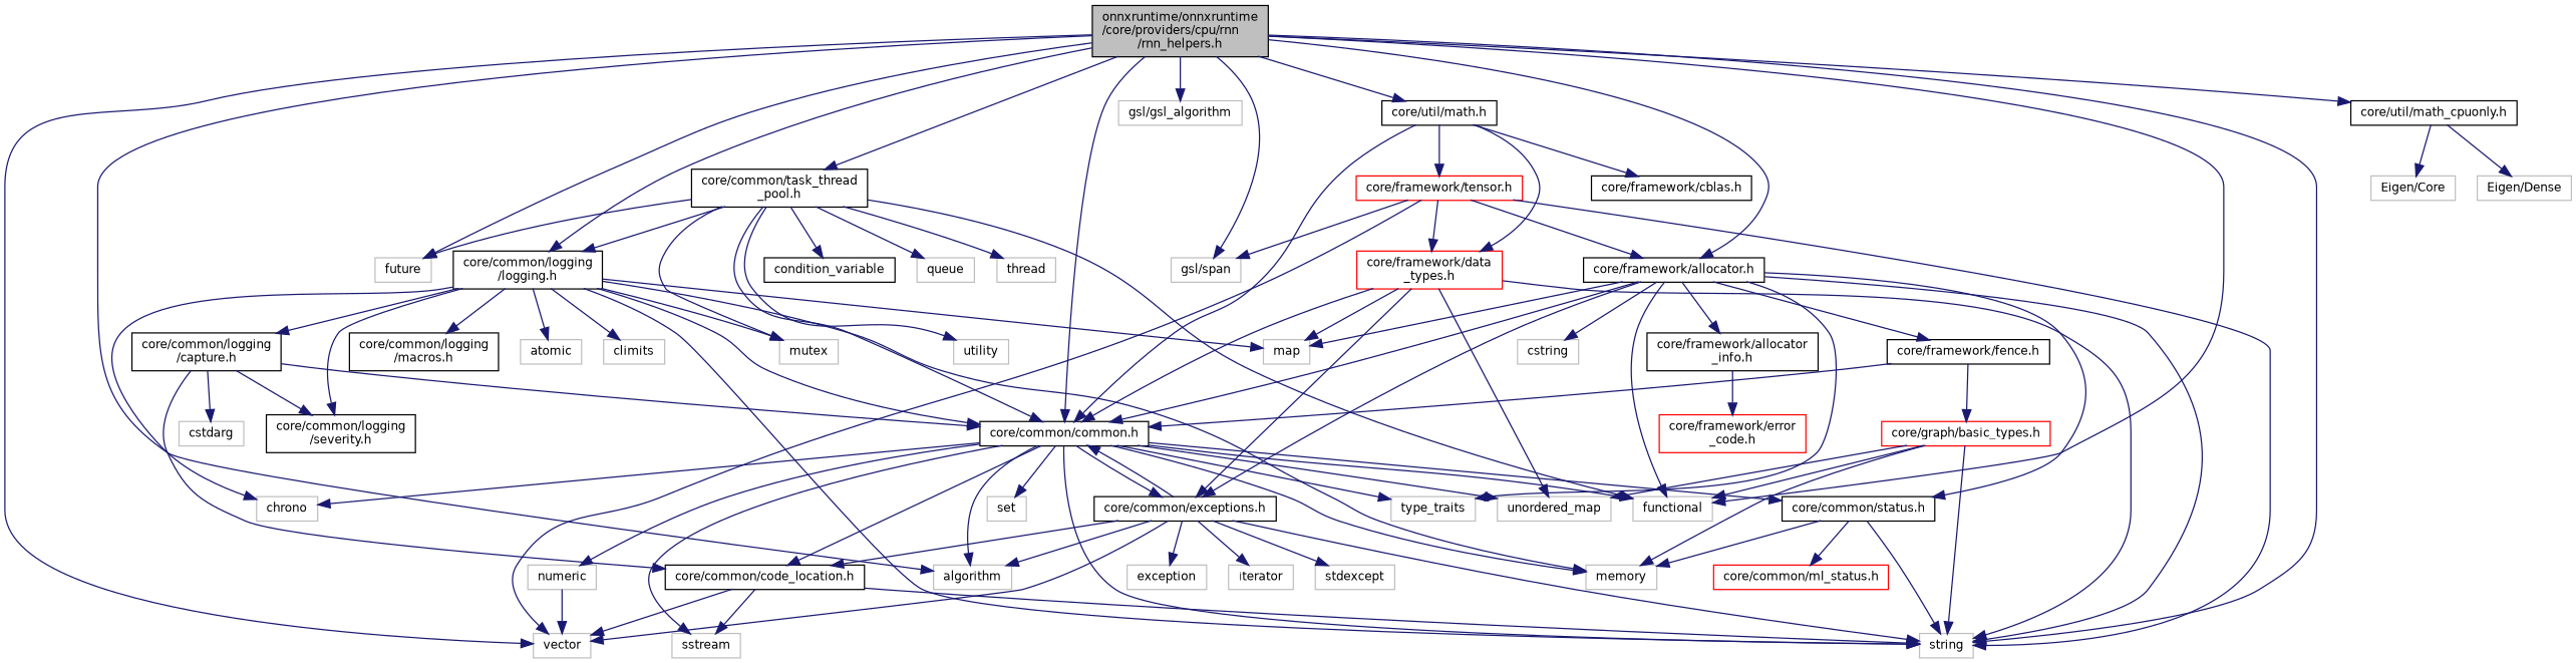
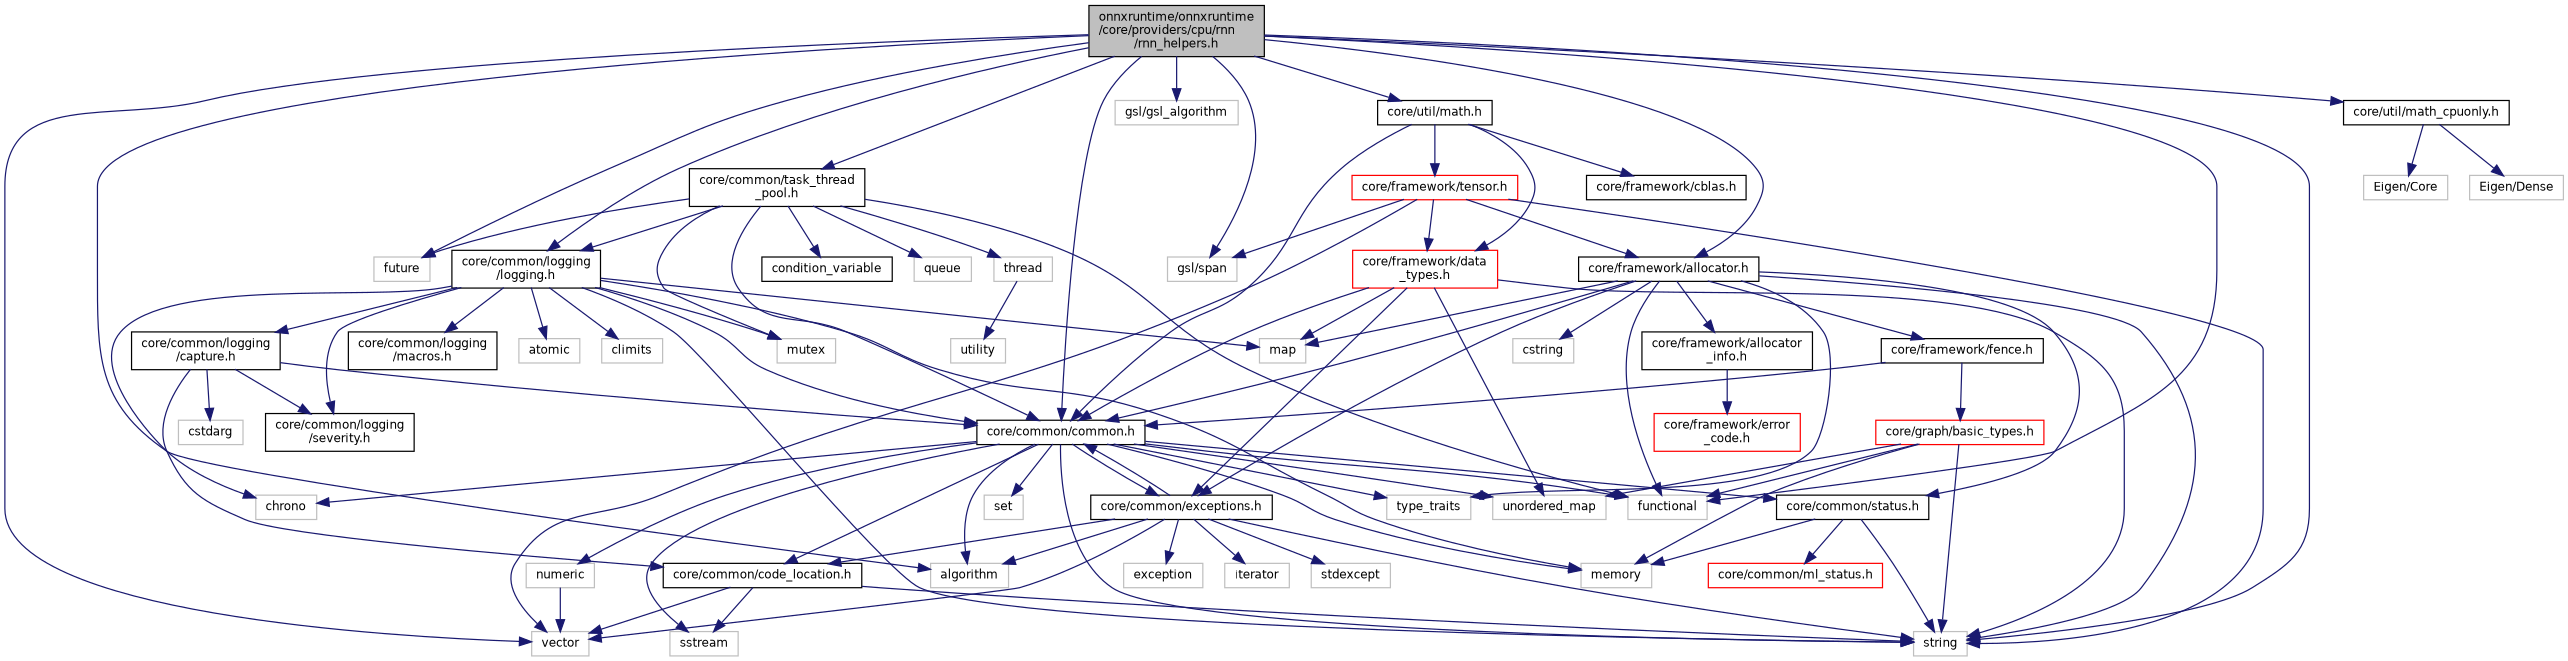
  digraph {
    node [color=grey75 fillcolor=white fontname=Helvetica fontsize=10 shape=record style=filled]
    edge [color=midnightblue fontname=Helvetica fontsize=10 labelfontname=Helvetica labelfontsize=10 style=solid]
    n1 [color=black fillcolor=grey75 fontcolor=black height=0.2 label="onnxruntime/onnxruntime\l/core/providers/cpu/rnn\l/rnn_helpers.h" width=0.4]
    n2 [height=0.2 label=algorithm width=0.4]
    n3 [height=0.2 label=functional width=0.4]
    n4 [height=0.2 label=future width=0.4]
    n5 [height=0.2 label=string width=0.4]
    n6 [height=0.2 label=vector width=0.4]
    n7 [height=0.2 label="gsl/span" width=0.4]
    n8 [height=0.2 label="gsl/gsl_algorithm" width=0.4]
    n9 [color=black height=0.2 label="core/common/common.h" width=0.4]
    n10 [color=black height=0.2 label="core/common/task_thread\l_pool.h" width=0.4]
    n11 [color=black height=0.2 label="core/common/logging\l/logging.h" width=0.4]
    n12 [color=black height=0.2 label="core/framework/allocator.h" width=0.4]
    n13 [color=black height=0.2 label="core/util/math.h" width=0.4]
    n14 [color=black height=0.2 label="core/util/math_cpuonly.h" width=0.4]
    n15 [height=0.2 label=memory width=0.4]
    n16 [height=0.2 label=numeric width=0.4]
    n17 [height=0.2 label=set width=0.4]
    n18 [height=0.2 label=sstream width=0.4]
    n19 [height=0.2 label=type_traits width=0.4]
    n20 [height=0.2 label=unordered_map width=0.4]
    n21 [height=0.2 label=chrono width=0.4]
    n22 [color=black height=0.2 label="core/common/code_location.h" width=0.4]
    n23 [color=black height=0.2 label="core/common/exceptions.h" width=0.4]
    n24 [color=black height=0.2 label="core/common/status.h" width=0.4]
    n25 [color=black height=0.2 label=condition_variable width=0.4]
    n26 [height=0.2 label=mutex width=0.4]
    n27 [height=0.2 label=queue width=0.4]
    n28 [height=0.2 label=thread width=0.4]
    n29 [height=0.2 label=utility width=0.4]
    n30 [height=0.2 label=atomic width=0.4]
    n31 [height=0.2 label=climits width=0.4]
    n32 [height=0.2 label=map width=0.4]
    n33 [color=black height=0.2 label="core/common/logging\l/capture.h" width=0.4]
    n34 [color=black height=0.2 label="core/common/logging\l/severity.h" width=0.4]
    n35 [color=black height=0.2 label="core/common/logging\l/macros.h" width=0.4]
    n36 [height=0.2 label=cstring width=0.4]
    n37 [color=black height=0.2 label="core/framework/fence.h" width=0.4]
    n38 [color=black height=0.2 label="core/framework/allocator\l_info.h" width=0.4]
    n39 [color=black height=0.2 label="core/framework/cblas.h" width=0.4]
    n40 [color=red height=0.2 label="core/framework/data\l_types.h" width=0.4]
    n41 [color=red height=0.2 label="core/framework/tensor.h" width=0.4]
    n42 [height=0.2 label="Eigen/Core" width=0.4]
    n43 [height=0.2 label="Eigen/Dense" width=0.4]
    n44 [height=0.2 label=exception width=0.4]
    n45 [height=0.2 label=iterator width=0.4]
    n46 [height=0.2 label=stdexcept width=0.4]
    n47 [color=red height=0.2 label="core/common/ml_status.h" width=0.4]
    n48 [height=0.2 label=cstdarg width=0.4]
    n49 [color=red height=0.2 label="core/graph/basic_types.h" width=0.4]
    n50 [color=red height=0.2 label="core/framework/error\l_code.h" width=0.4]
    n1 -> n2
    n1 -> n3
    n1 -> n4
    n1 -> n5
    n1 -> n6
    n1 -> n7
    n1 -> n8
    n1 -> n9
    n1 -> n10
    n1 -> n11
    n1 -> n12
    n1 -> n13
    n1 -> n14
    n9 -> n2
    n9 -> n3
    n9 -> n5
    n9 -> n15
    n9 -> n16
    n9 -> n17
    n9 -> n18
    n9 -> n19
    n9 -> n20
    n9 -> n21
    n9 -> n22
    n9 -> n23
    n9 -> n24
    n10 -> n3
    n10 -> n4
    n10 -> n9
    n10 -> n11
    n10 -> n25
    n10 -> n26
    n10 -> n27
    n10 -> n28
-   n10 -> n29
+   n28 -> n29
    n11 -> n5
    n11 -> n9
    n11 -> n15
    n11 -> n21
    n11 -> n26
    n11 -> n30
    n11 -> n31
    n11 -> n32
    n11 -> n33
    n11 -> n34
    n11 -> n35
    n12 -> n3
    n12 -> n5
    n12 -> n9
    n12 -> n19
    n12 -> n23
    n12 -> n24
    n12 -> n32
    n12 -> n36
    n12 -> n37
    n12 -> n38
    n13 -> n9
    n13 -> n39
    n13 -> n40
    n13 -> n41
    n14 -> n42
    n14 -> n43
    n16 -> n6
    n22 -> n5
    n22 -> n6
    n22 -> n18
    n23 -> n2
    n23 -> n5
    n23 -> n6
    n23 -> n9
    n23 -> n22
    n23 -> n44
    n23 -> n45
    n23 -> n46
    n24 -> n5
    n24 -> n15
    n24 -> n47
    n33 -> n9
    n33 -> n22
    n33 -> n34
    n33 -> n48
    n37 -> n9
    n37 -> n49
    n38 -> n50
    n40 -> n5
    n40 -> n9
    n40 -> n20
    n40 -> n23
    n40 -> n32
    n41 -> n5
    n41 -> n6
    n41 -> n7
    n41 -> n12
    n41 -> n40
    n49 -> n3
    n49 -> n5
    n49 -> n15
    n49 -> n20
  }
